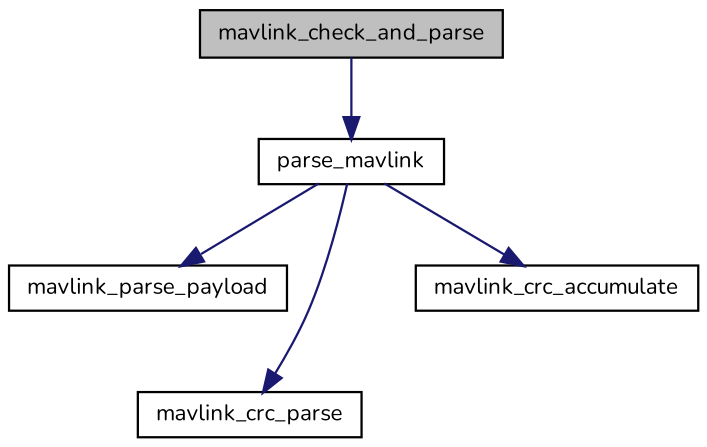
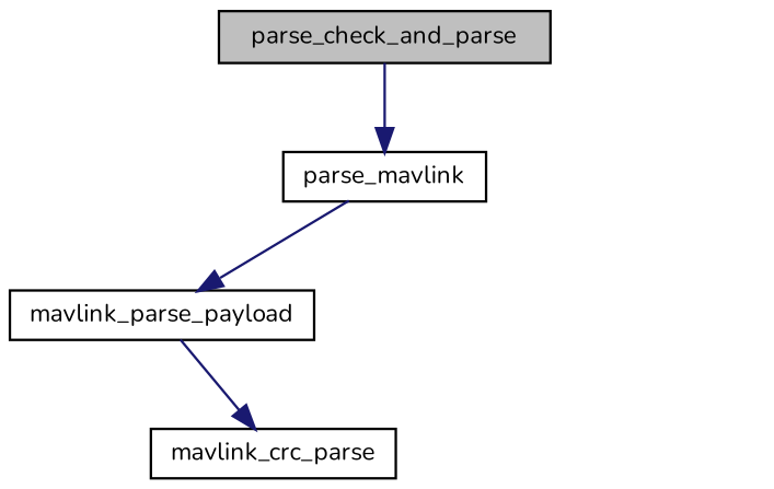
  digraph {
    fontname=Nunito
    rankdir=TB
    node [color=black fillcolor=white fontname=Nunito fontsize=10 shape=record style=filled]
    edge [color=midnightblue fontname=Nunito fontsize=10 labelfontname=FreeSans labelfontsize=10 style=solid]
-   n1 [fillcolor=grey75 fontcolor=black height=0.2 label=mavlink_check_and_parse width=0.4]
+   n1 [fillcolor=grey75 fontcolor=black height=0.2 label=parse_check_and_parse width=0.4]
    n2 [height=0.2 label=parse_mavlink width=0.4]
    n3 [height=0.2 label=mavlink_parse_payload width=0.4]
    n4 [height=0.2 label=mavlink_crc_parse width=0.4]
-   n5 [height=0.2 label=mavlink_crc_accumulate width=0.4]
    n1 -> n2
    n2 -> n3
-   n2 -> n4
-   n2 -> n5
+   n3 -> n4
  }
